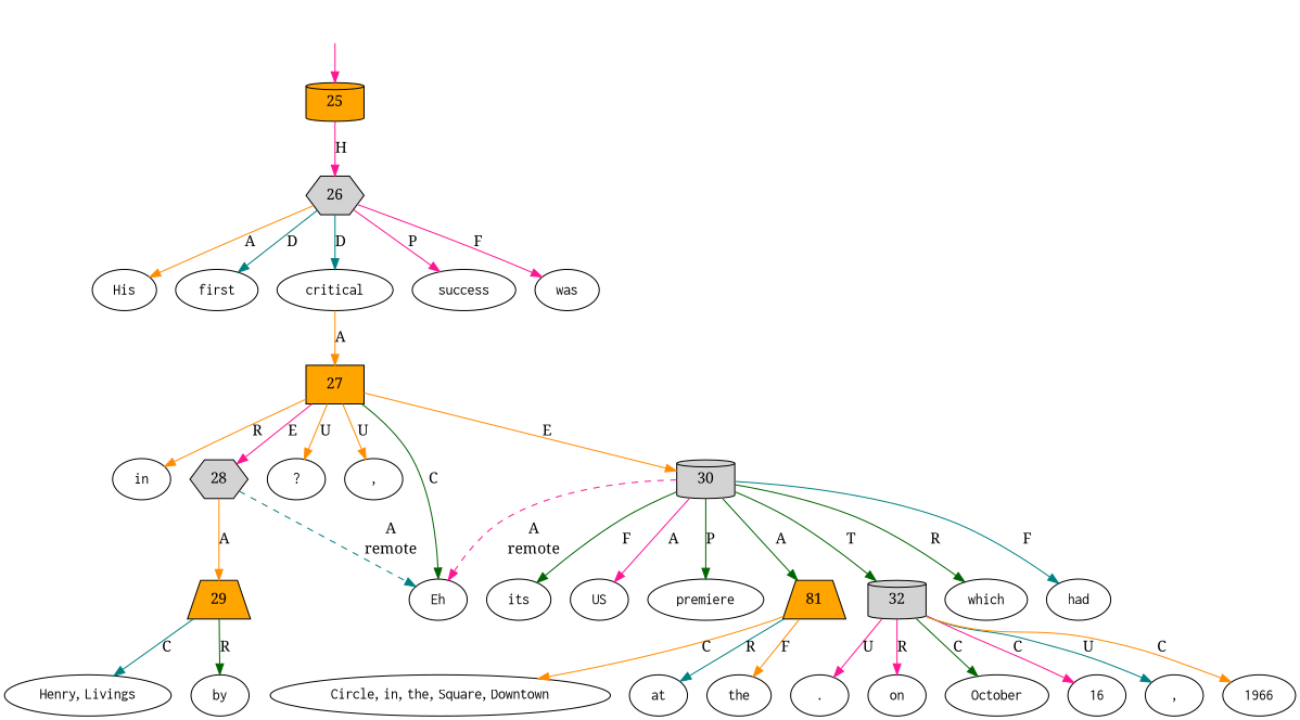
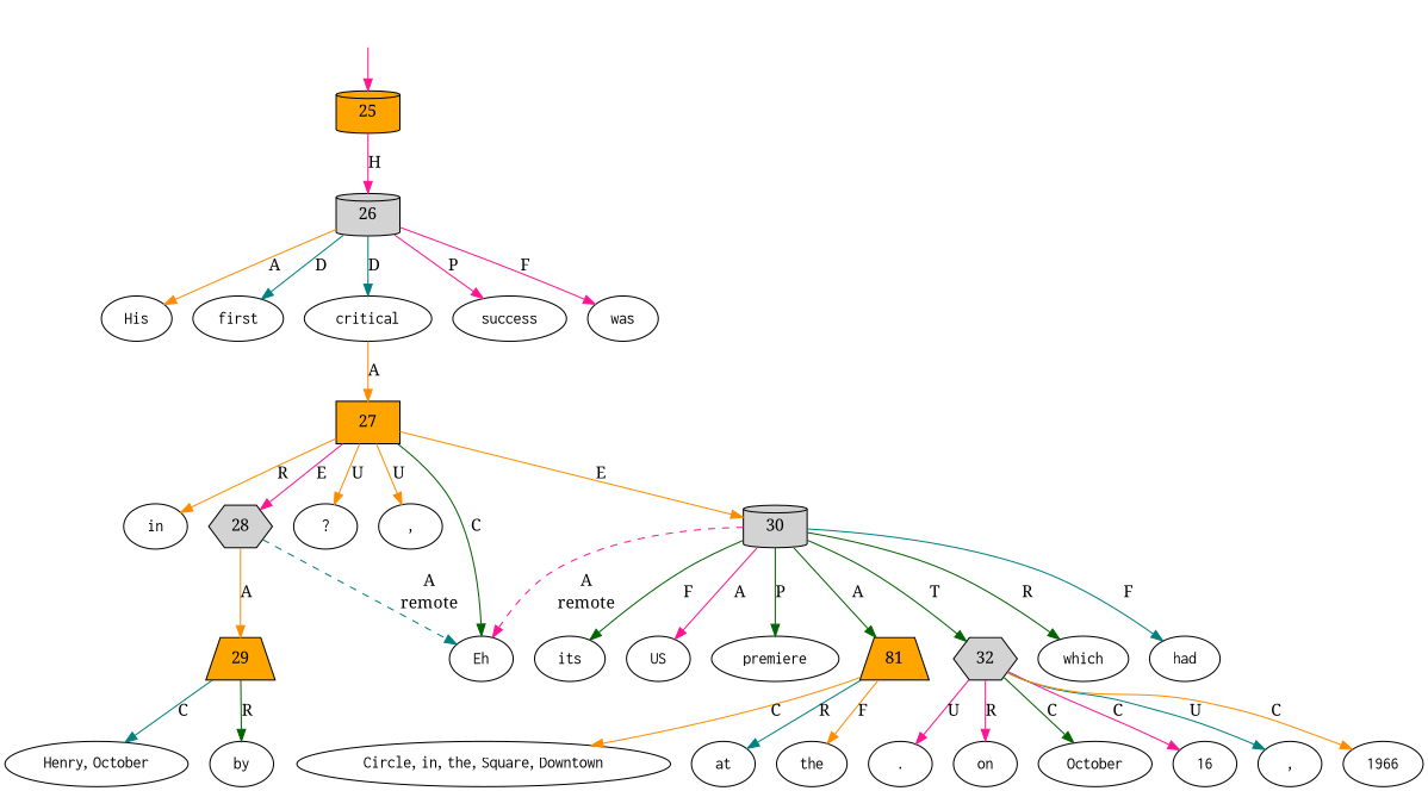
  digraph {
    fontname="Noto Serif"
    node [fontname="Noto Serif" shape=oval]
    edge [color=deeppink fontname="Noto Serif"]
    top [style=invis shape=""]
    25 [fillcolor=orange shape=cylinder style=filled]
-   26 [fillcolor=lightgrey shape=hexagon style=filled]
+   26 [fillcolor=lightgrey shape=cylinder style=filled]
    n4 [label=<<table align="center" border="0" cellspacing="0"><tr><td colspan="2"><font face="Courier">His</font></td></tr></table>>]
    n5 [label=<<table align="center" border="0" cellspacing="0"><tr><td colspan="2"><font face="Courier">first</font></td></tr></table>>]
    n6 [label=<<table align="center" border="0" cellspacing="0"><tr><td colspan="2"><font face="Courier">critical</font></td></tr></table>>]
    n7 [label=<<table align="center" border="0" cellspacing="0"><tr><td colspan="2"><font face="Courier">success</font></td></tr></table>>]
    n8 [label=<<table align="center" border="0" cellspacing="0"><tr><td colspan="2"><font face="Courier">was</font></td></tr></table>>]
    27 [fillcolor=orange shape=box style=filled]
    n10 [label=<<table align="center" border="0" cellspacing="0"><tr><td colspan="2"><font face="Courier">in</font></td></tr></table>>]
    n11 [label=<<table align="center" border="0" cellspacing="0"><tr><td colspan="2"><font face="Courier">Eh</font></td></tr></table>>]
    n12 [label=<<table align="center" border="0" cellspacing="0"><tr><td colspan="2"><font face="Courier">?</font></td></tr></table>>]
    n13 [label=<<table align="center" border="0" cellspacing="0"><tr><td colspan="2"><font face="Courier">by</font></td></tr></table>>]
-   n14 [label=<<table align="center" border="0" cellspacing="0"><tr><td colspan="2"><font face="Courier">Henry</font>,&nbsp;<font face="Courier">Livings</font></td></tr></table>>]
+   n14 [label=<<table align="center" border="0" cellspacing="0"><tr><td colspan="2"><font face="Courier">Henry</font>,&nbsp;<font face="Courier">October</font></td></tr></table>>]
    n15 [label=<<table align="center" border="0" cellspacing="0"><tr><td colspan="2"><font face="Courier">,</font></td></tr></table>>]
    n16 [label=<<table align="center" border="0" cellspacing="0"><tr><td colspan="2"><font face="Courier">which</font></td></tr></table>>]
    n17 [label=<<table align="center" border="0" cellspacing="0"><tr><td colspan="2"><font face="Courier">had</font></td></tr></table>>]
    n18 [label=<<table align="center" border="0" cellspacing="0"><tr><td colspan="2"><font face="Courier">its</font></td></tr></table>>]
    n19 [label=<<table align="center" border="0" cellspacing="0"><tr><td colspan="2"><font face="Courier">US</font></td></tr></table>>]
    n20 [label=<<table align="center" border="0" cellspacing="0"><tr><td colspan="2"><font face="Courier">premiere</font></td></tr></table>>]
    n21 [label=<<table align="center" border="0" cellspacing="0"><tr><td colspan="2"><font face="Courier">at</font></td></tr></table>>]
    n22 [label=<<table align="center" border="0" cellspacing="0"><tr><td colspan="2"><font face="Courier">the</font></td></tr></table>>]
    n23 [label=<<table align="center" border="0" cellspacing="0"><tr><td colspan="2"><font face="Courier">Circle</font>,&nbsp;<font face="Courier">in</font>,&nbsp;<font face="Courier">the</font>,&nbsp;<font face="Courier">Square</font>,&nbsp;<font face="Courier">Downtown</font></td></tr></table>>]
    n24 [label=<<table align="center" border="0" cellspacing="0"><tr><td colspan="2"><font face="Courier">on</font></td></tr></table>>]
    n25 [label=<<table align="center" border="0" cellspacing="0"><tr><td colspan="2"><font face="Courier">October</font></td></tr></table>>]
    n26 [label=<<table align="center" border="0" cellspacing="0"><tr><td colspan="2"><font face="Courier">16</font></td></tr></table>>]
    n27 [label=<<table align="center" border="0" cellspacing="0"><tr><td colspan="2"><font face="Courier">,</font></td></tr></table>>]
    n28 [label=<<table align="center" border="0" cellspacing="0"><tr><td colspan="2"><font face="Courier">1966</font></td></tr></table>>]
    n29 [label=<<table align="center" border="0" cellspacing="0"><tr><td colspan="2"><font face="Courier">.</font></td></tr></table>>]
    28 [fillcolor=lightgrey shape=hexagon style=filled]
    30 [fillcolor=lightgrey shape=cylinder style=filled]
    29 [fillcolor=orange shape=trapezium style=filled]
    n33 [fillcolor=orange label=81 shape=trapezium style=filled]
-   32 [fillcolor=lightgrey shape=cylinder style=filled]
+   32 [fillcolor=lightgrey shape=hexagon style=filled]
    top -> 25
    25 -> 26 [label=H]
    26 -> n4 [color=darkorange label=A]
    26 -> n5 [color=teal label=D]
    26 -> n6 [color=teal label=D]
    26 -> n7 [label=P]
    26 -> n8 [label=F]
    n6 -> 27 [color=darkorange label=A]
    27 -> n10 [color=darkorange label=R]
    27 -> n11 [color=darkgreen label=C]
    27 -> n12 [color=darkorange label=U]
    27 -> n15 [color=darkorange label=U]
    27 -> 28 [label=E]
    27 -> 30 [color=darkorange label=E]
    28 -> n11 [color=teal label=<<table align="center" border="0" cellspacing="0"><tr><td colspan="1">A</td></tr><tr><td>remote</td></tr></table>> style=dashed]
    28 -> 29 [color=darkorange label=A]
    30 -> n11 [label=<<table align="center" border="0" cellspacing="0"><tr><td colspan="1">A</td></tr><tr><td>remote</td></tr></table>> style=dashed]
    30 -> n16 [color=darkgreen label=R]
    30 -> n17 [color=teal label=F]
    30 -> n18 [color=darkgreen label=F]
    30 -> n19 [label=A]
    30 -> n20 [color=darkgreen label=P]
    30 -> n33 [color=darkgreen label=A]
    30 -> 32 [color=darkgreen label=T]
    29 -> n13 [color=darkgreen label=R]
    29 -> n14 [color=teal label=C]
    n33 -> n21 [color=teal label=R]
    n33 -> n22 [color=darkorange label=F]
    n33 -> n23 [color=darkorange label=C]
    32 -> n24 [label=R]
    32 -> n25 [color=darkgreen label=C]
    32 -> n26 [label=C]
    32 -> n27 [color=teal label=U]
    32 -> n28 [color=darkorange label=C]
    32 -> n29 [label=U]
  }
